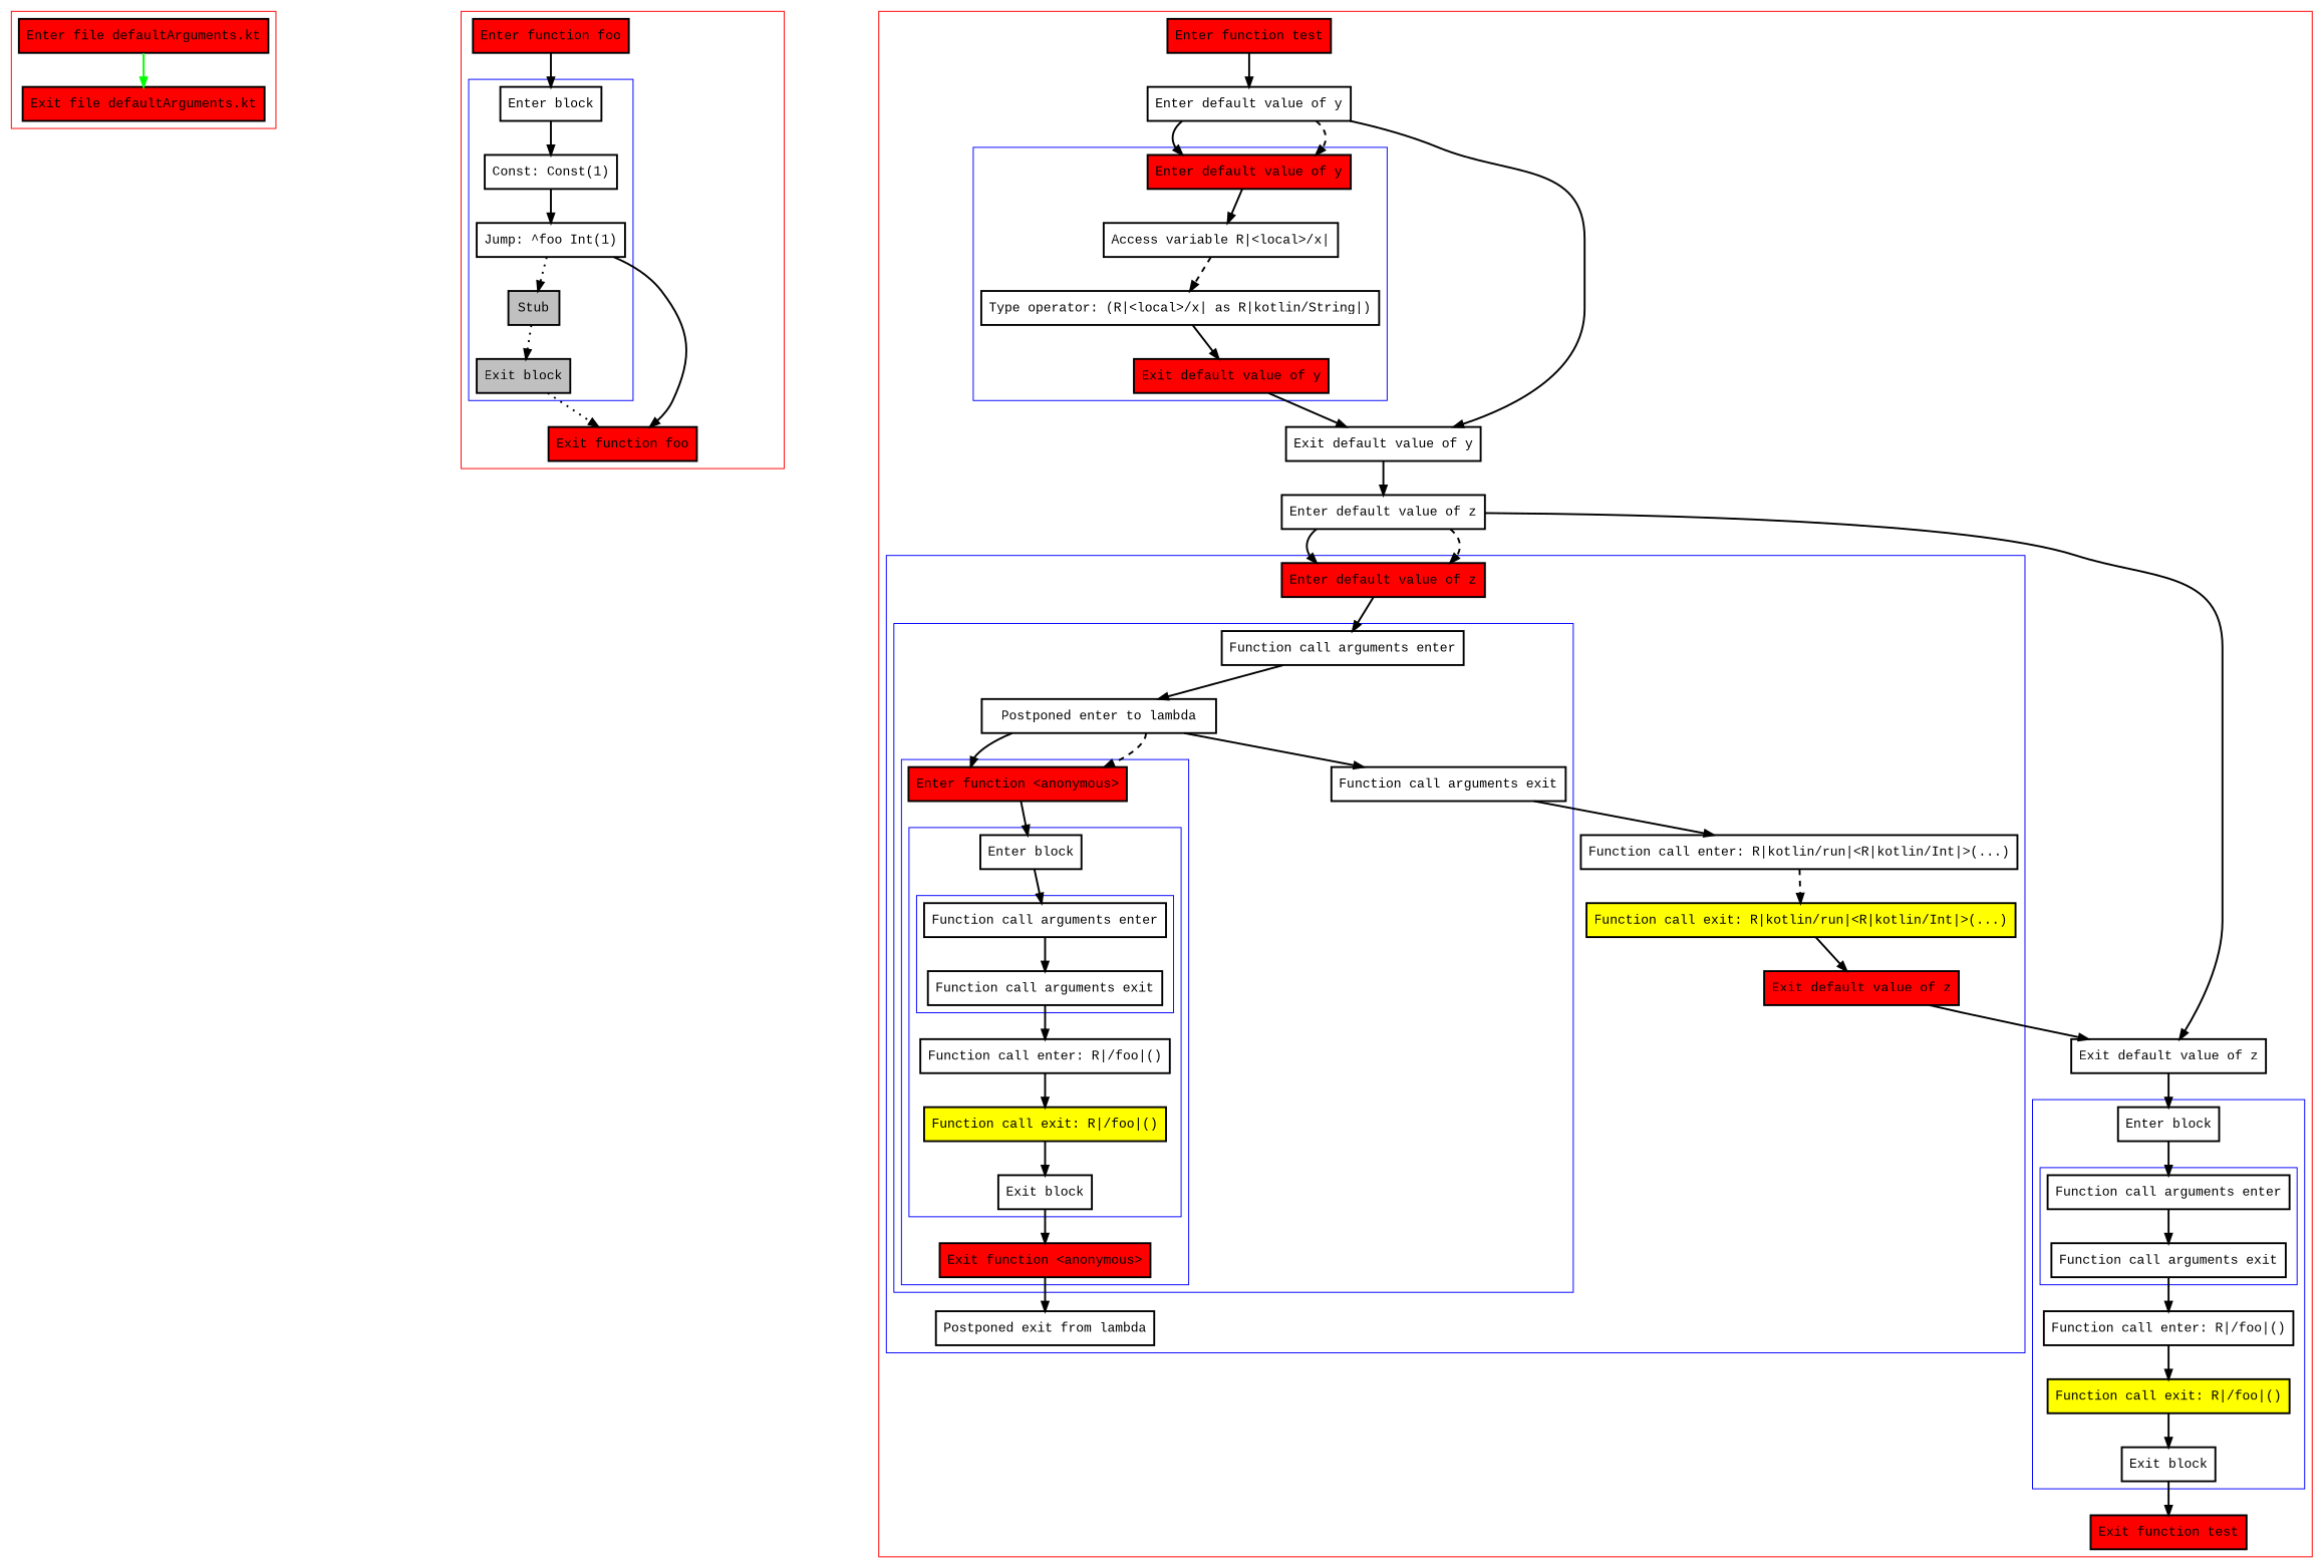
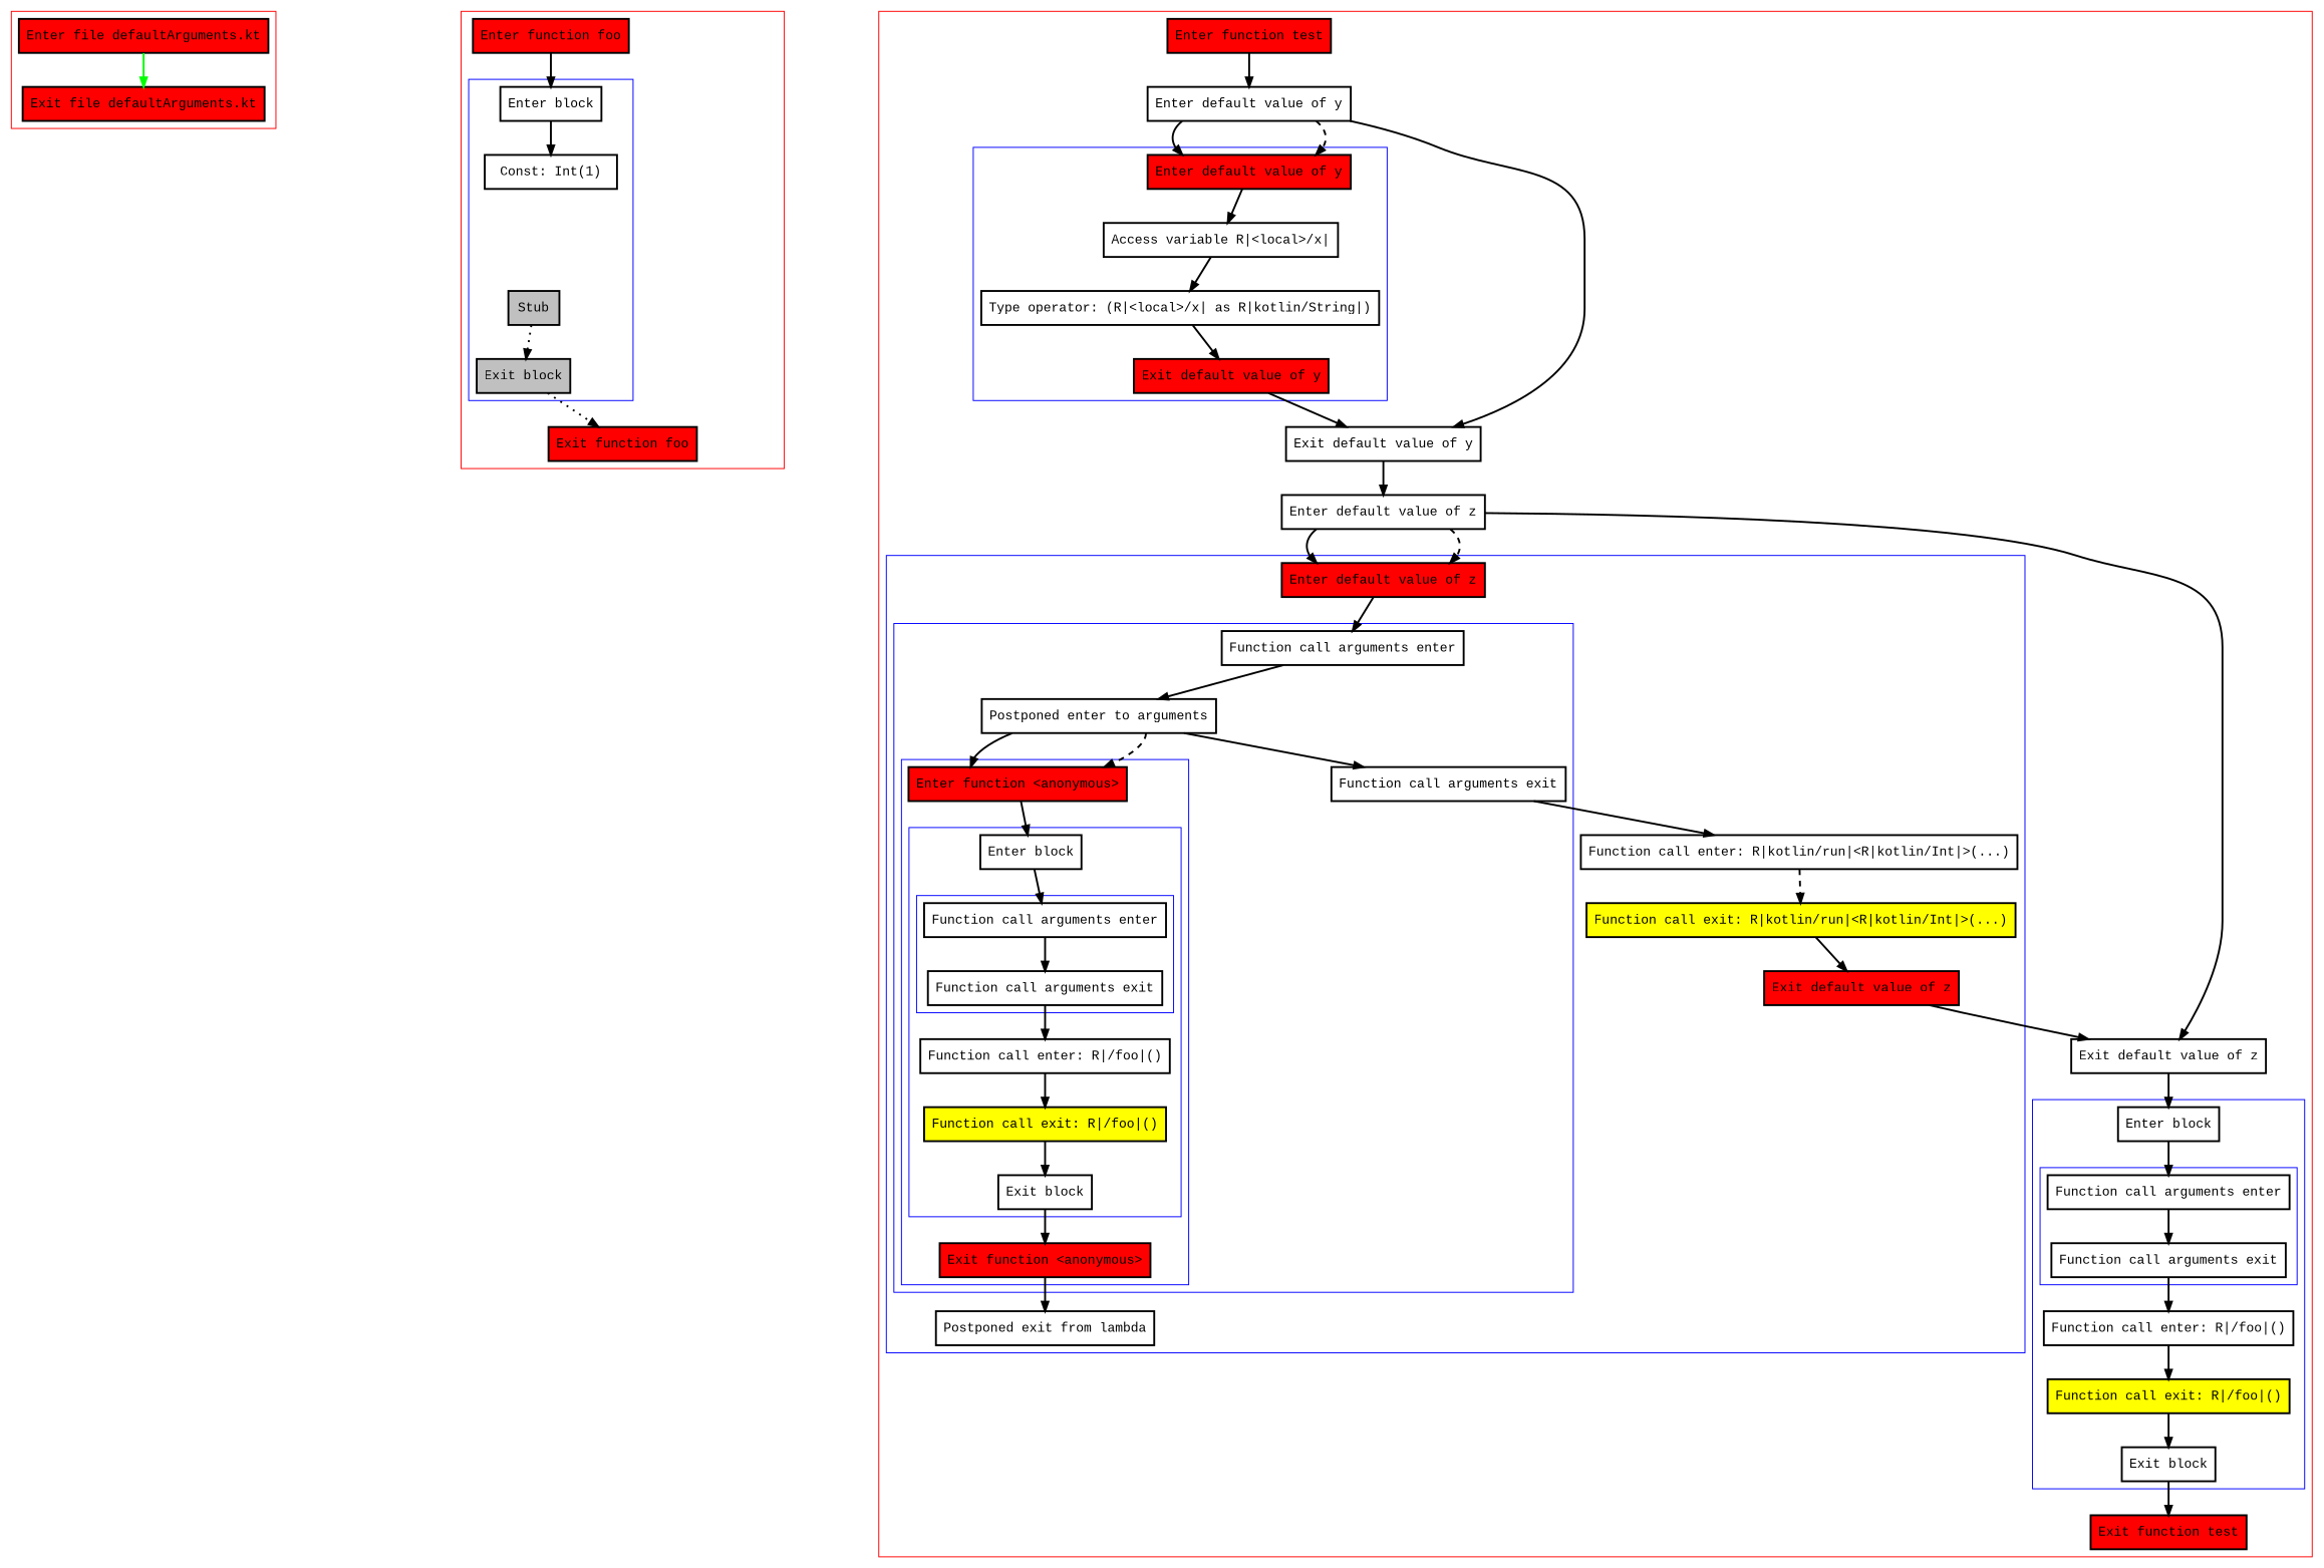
  digraph {
    fontname="Liberation Mono"
    nodesep=3
    node [fontname="Liberation Mono" penwidth=2 shape=box]
    edge [fontname="Liberation Mono" penwidth=2]
    n1 [fillcolor=red label="Enter file defaultArguments.kt" style=filled]
    n2 [fillcolor=red label="Exit file defaultArguments.kt" style=filled]
    n3 [label="Enter block"]
-   n4 [label="Const: Const(1)"]
-   n5 [label="Jump: ^foo Int(1)"]
+   n4 [label="Const: Int(1)"]
    n6 [fillcolor=gray label=Stub style=filled]
    n7 [fillcolor=gray label="Exit block" style=filled]
    n8 [fillcolor=red label="Enter function foo" style=filled]
    n9 [fillcolor=red label="Exit function foo" style=filled]
    n10 [fillcolor=red label="Enter default value of y" style=filled]
    n11 [label="Access variable R|<local>/x|"]
    n12 [label="Type operator: (R|<local>/x| as R|kotlin/String|)"]
    n13 [fillcolor=red label="Exit default value of y" style=filled]
    n14 [label="Function call arguments enter"]
    n15 [label="Function call arguments exit"]
    n16 [label="Enter block"]
    n17 [label="Function call enter: R|/foo|()"]
    n18 [fillcolor=yellow label="Function call exit: R|/foo|()" style=filled]
    n19 [label="Exit block"]
    n20 [fillcolor=red label="Enter function <anonymous>" style=filled]
    n21 [fillcolor=red label="Exit function <anonymous>" style=filled]
    n22 [label="Function call arguments enter"]
-   n23 [label="Postponed enter to lambda"]
+   n23 [label="Postponed enter to arguments"]
    n24 [label="Function call arguments exit"]
    n25 [fillcolor=red label="Enter default value of z" style=filled]
    n26 [label="Function call enter: R|kotlin/run|<R|kotlin/Int|>(...)"]
    n27 [label="Postponed exit from lambda"]
    n28 [fillcolor=yellow label="Function call exit: R|kotlin/run|<R|kotlin/Int|>(...)" style=filled]
    n29 [fillcolor=red label="Exit default value of z" style=filled]
    n30 [label="Function call arguments enter"]
    n31 [label="Function call arguments exit"]
    n32 [label="Enter block"]
    n33 [label="Function call enter: R|/foo|()"]
    n34 [fillcolor=yellow label="Function call exit: R|/foo|()" style=filled]
    n35 [label="Exit block"]
    n36 [fillcolor=red label="Enter function test" style=filled]
    n37 [label="Enter default value of y"]
    n38 [label="Exit default value of y"]
    n39 [label="Enter default value of z"]
    n40 [label="Exit default value of z"]
    n41 [fillcolor=red label="Exit function test" style=filled]
    subgraph cluster_1 {
      color=red
      n1
      n2
    }
    subgraph cluster_2 {
      color=red
      n8
      n9
      subgraph cluster_3 {
        color=blue
        n3
        n4
-       n5
        n6
        n7
      }
    }
    subgraph cluster_4 {
      color=red
      n36
      n37
      n38
      n39
      n40
      n41
      subgraph cluster_5 {
        color=blue
        n10
        n11
        n12
        n13
      }
      subgraph cluster_6 {
        color=blue
        n25
        n26
        n27
        n28
        n29
        subgraph cluster_7 {
          color=blue
          n22
          n23
          n24
          subgraph cluster_8 {
            color=blue
            n20
            n21
            subgraph cluster_9 {
              color=blue
              n16
              n17
              n18
              n19
              subgraph cluster_10 {
                color=blue
                n14
                n15
              }
            }
          }
        }
      }
      subgraph cluster_11 {
        color=blue
        n32
        n33
        n34
        n35
        subgraph cluster_12 {
          color=blue
          n30
          n31
        }
      }
    }
    n1 -> n2 [color=green]
    n3 -> n4
-   n4 -> n5
-   n5 -> n6 [style=dotted]
-   n5 -> n9
    n6 -> n7 [style=dotted]
    n7 -> n9 [style=dotted]
    n8 -> n3
    n10 -> n11
-   n11 -> n12 [style=dashed]
+   n11 -> n12
    n12 -> n13
    n13 -> n38
    n14 -> n15
    n15 -> n17
    n16 -> n14
    n17 -> n18
    n18 -> n19
    n19 -> n21
    n20 -> n16
    n21 -> n27
    n22 -> n23
    n23 -> n20
    n23 -> n20 [style=dashed]
    n23 -> n24
    n24 -> n26
    n25 -> n22
    n26 -> n28 [style=dashed]
    n28 -> n29
    n29 -> n40
    n30 -> n31
    n31 -> n33
    n32 -> n30
    n33 -> n34
    n34 -> n35
    n35 -> n41
    n36 -> n37
    n37 -> n10
    n37 -> n10 [style=dashed]
    n37 -> n38
    n38 -> n39
    n39 -> n25
    n39 -> n25 [style=dashed]
    n39 -> n40
    n40 -> n32
  }
